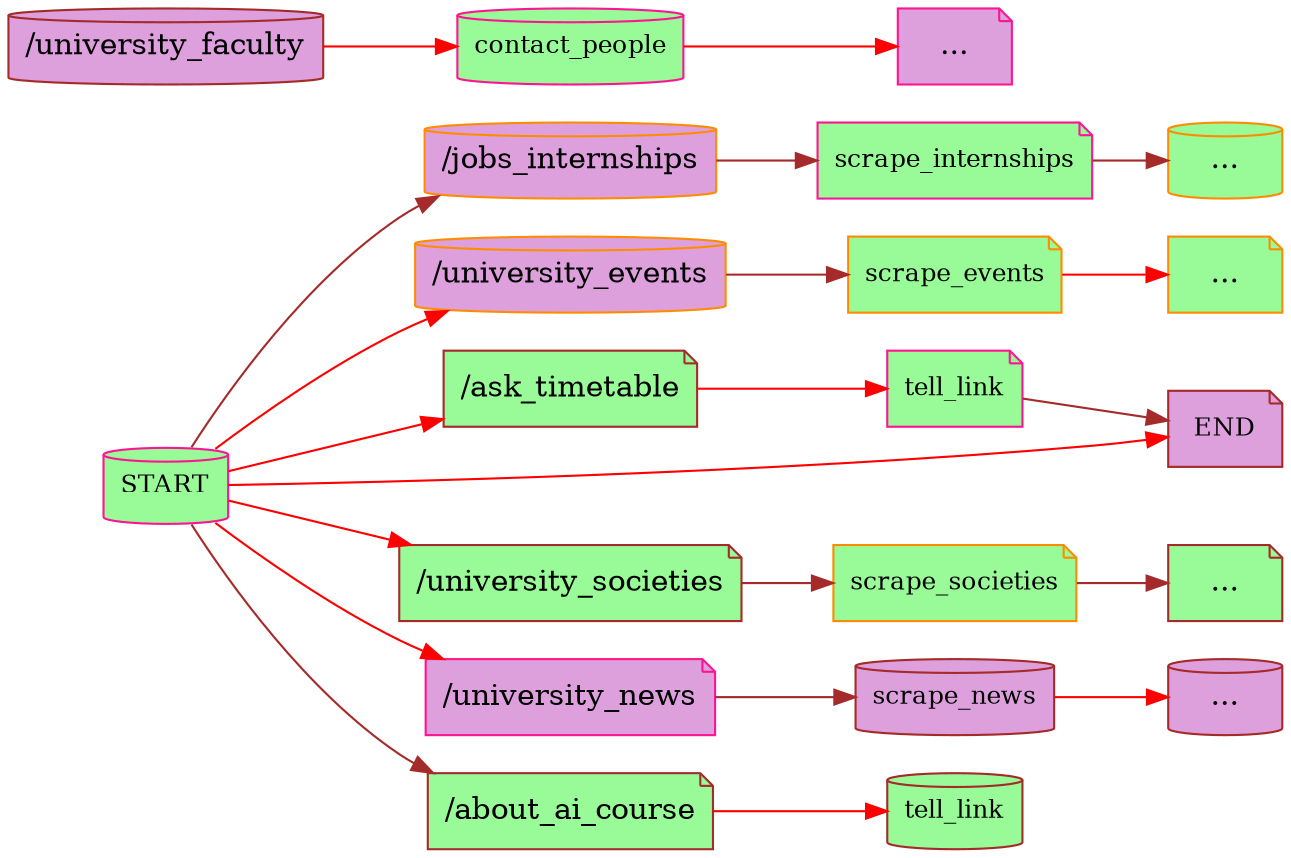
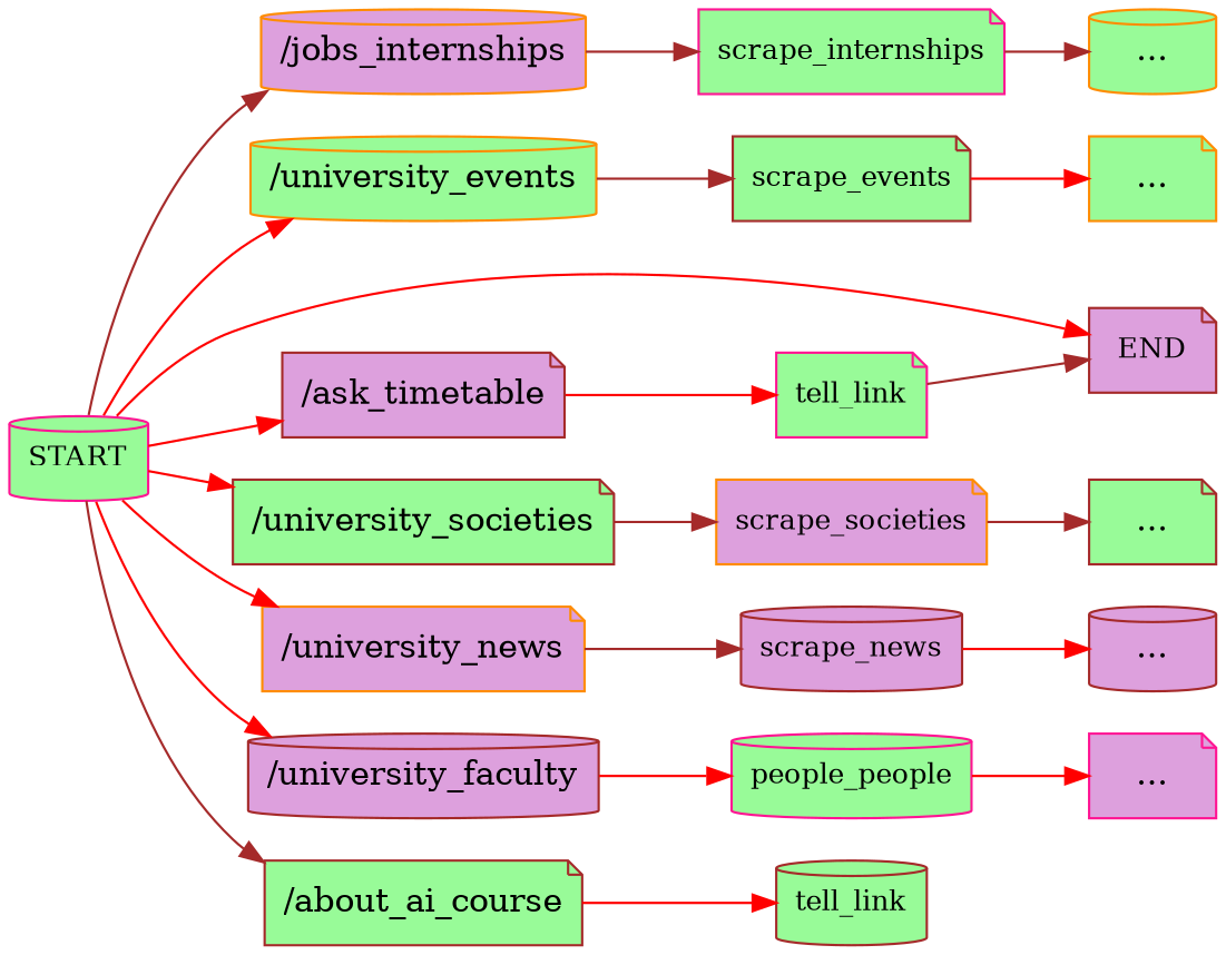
  digraph {
    rankdir=LR
    node [color=brown fillcolor=palegreen shape=note style=filled]
    edge [color=red]
    n1 [color=deeppink fontsize=12 label=START shape=cylinder]
    n2 [fillcolor=plum fontsize=12 label=END]
    n3 [color=darkorange fillcolor=plum label="/jobs_internships" shape=cylinder]
-   n4 [color=darkorange fillcolor=plum label="/university_events" shape=cylinder]
+   n4 [color=darkorange label="/university_events" shape=cylinder]
    n5 [label="/university_societies"]
-   n6 [color=deeppink fillcolor=plum label="/university_news"]
+   n6 [color=darkorange fillcolor=plum label="/university_news"]
    n7 [fillcolor=plum label="/university_faculty" shape=cylinder]
-   n8 [label="/ask_timetable"]
+   n8 [fillcolor=plum label="/ask_timetable"]
    n9 [label="/about_ai_course"]
    n10 [color=deeppink fontsize=12 label=scrape_internships]
-   n11 [color=darkorange fontsize=12 label=scrape_events]
-   n12 [color=darkorange fontsize=12 label=scrape_societies]
+   n11 [fontsize=12 label=scrape_events]
+   n12 [color=darkorange fillcolor=plum fontsize=12 label=scrape_societies]
    n13 [fillcolor=plum fontsize=12 label=scrape_news shape=cylinder]
-   n14 [color=deeppink fontsize=12 label=contact_people shape=cylinder]
+   n14 [color=deeppink fontsize=12 label=people_people shape=cylinder]
    n15 [color=deeppink fontsize=12 label=tell_link]
    n16 [fontsize=12 label=tell_link shape=cylinder]
    n17 [color=darkorange label="..." shape=cylinder]
    n18 [color=darkorange label="..."]
    n19 [label="..."]
    n20 [fillcolor=plum label="..." shape=cylinder]
    n21 [color=deeppink fillcolor=plum label="..."]
    n1 -> n2
    n1 -> n3 [color=brown]
    n1 -> n4
    n1 -> n5
    n1 -> n6
+   n1 -> n7
    n1 -> n8
    n1 -> n9 [color=brown]
    n3 -> n10 [color=brown]
    n4 -> n11 [color=brown]
    n5 -> n12 [color=brown]
    n6 -> n13 [color=brown]
    n7 -> n14
    n8 -> n15
    n9 -> n16
    n10 -> n17 [color=brown]
    n11 -> n18
    n12 -> n19 [color=brown]
    n13 -> n20
    n14 -> n21
    n15 -> n2 [color=brown]
  }
